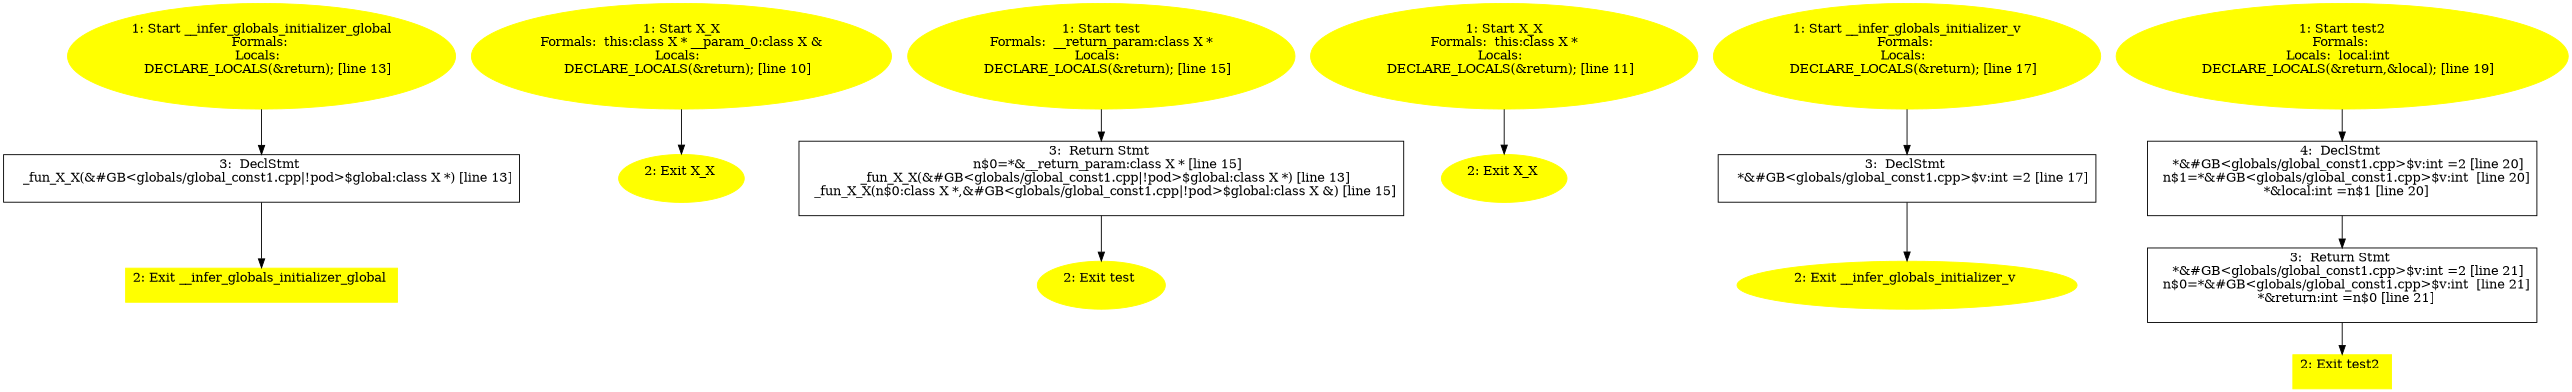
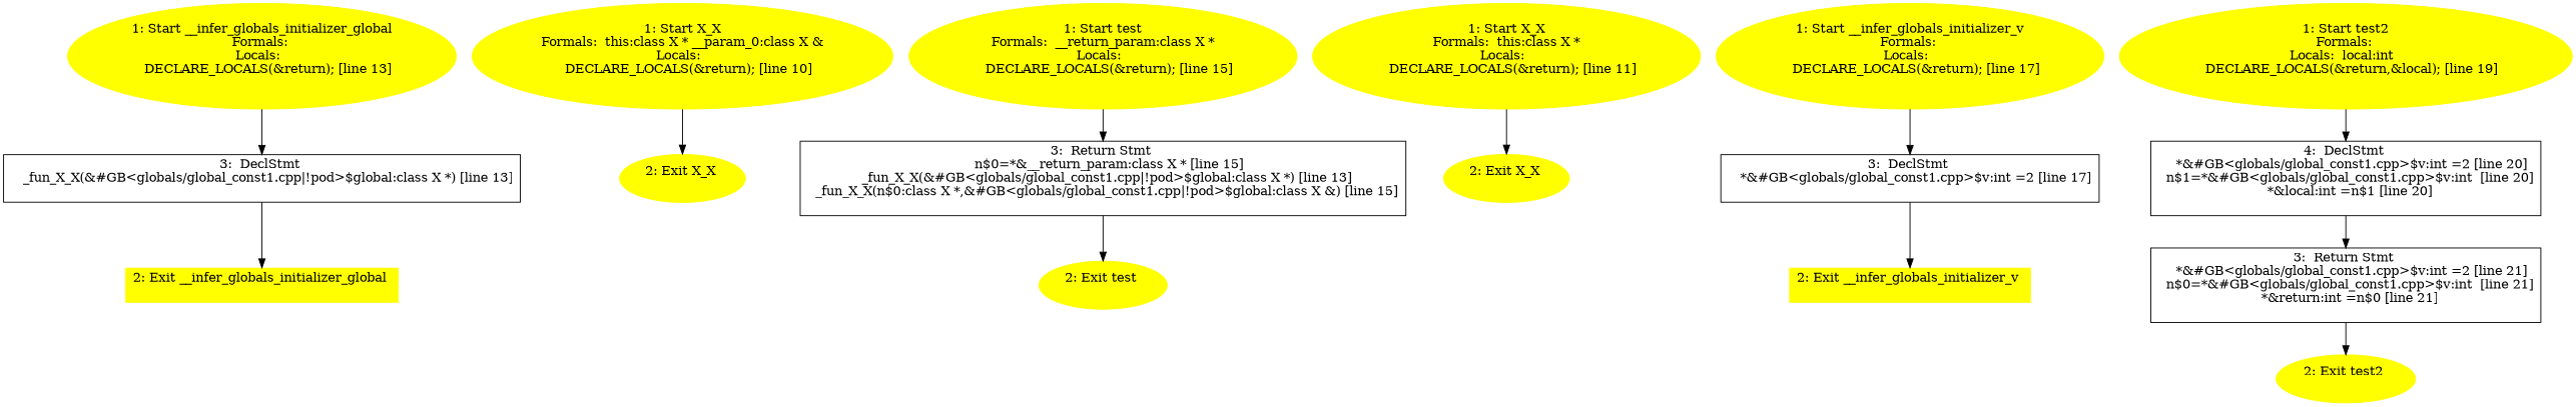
  digraph {
    node [color=yellow style=filled]
    n1 [label="3:  DeclStmt \n   _fun_X_X(&#GB<globals/global_const1.cpp|!pod>$global:class X *) [line 13]\n " shape=box color="" style=""]
    n2 [label="2: Exit __infer_globals_initializer_global \n  " shape=box]
    n3 [label="1: Start __infer_globals_initializer_global\nFormals: \nLocals:  \n   DECLARE_LOCALS(&return); [line 13]\n "]
    n4 [label="2: Exit X_X \n  "]
    n5 [label="1: Start X_X\nFormals:  this:class X * __param_0:class X &\nLocals:  \n   DECLARE_LOCALS(&return); [line 10]\n "]
    n6 [label="3:  Return Stmt \n   n$0=*&__return_param:class X * [line 15]\n  _fun_X_X(&#GB<globals/global_const1.cpp|!pod>$global:class X *) [line 13]\n  _fun_X_X(n$0:class X *,&#GB<globals/global_const1.cpp|!pod>$global:class X &) [line 15]\n " shape=box color="" style=""]
    n7 [label="2: Exit test \n  "]
    n8 [label="1: Start test\nFormals:  __return_param:class X *\nLocals:  \n   DECLARE_LOCALS(&return); [line 15]\n "]
    n9 [label="2: Exit X_X \n  "]
    n10 [label="1: Start X_X\nFormals:  this:class X *\nLocals:  \n   DECLARE_LOCALS(&return); [line 11]\n "]
    n11 [label="3:  DeclStmt \n   *&#GB<globals/global_const1.cpp>$v:int =2 [line 17]\n " shape=box color="" style=""]
-   n12 [label="2: Exit __infer_globals_initializer_v \n  "]
+   n12 [label="2: Exit __infer_globals_initializer_v \n  " shape=box]
    n13 [label="1: Start __infer_globals_initializer_v\nFormals: \nLocals:  \n   DECLARE_LOCALS(&return); [line 17]\n "]
    n14 [label="4:  DeclStmt \n   *&#GB<globals/global_const1.cpp>$v:int =2 [line 20]\n  n$1=*&#GB<globals/global_const1.cpp>$v:int  [line 20]\n  *&local:int =n$1 [line 20]\n " shape=box color="" style=""]
    n15 [label="3:  Return Stmt \n   *&#GB<globals/global_const1.cpp>$v:int =2 [line 21]\n  n$0=*&#GB<globals/global_const1.cpp>$v:int  [line 21]\n  *&return:int =n$0 [line 21]\n " shape=box color="" style=""]
-   n16 [label="2: Exit test2 \n  " shape=box]
+   n16 [label="2: Exit test2 \n  "]
    n17 [label="1: Start test2\nFormals: \nLocals:  local:int  \n   DECLARE_LOCALS(&return,&local); [line 19]\n "]
    n1 -> n2
    n3 -> n1
    n5 -> n4
    n6 -> n7
    n8 -> n6
    n10 -> n9
    n11 -> n12
    n13 -> n11
    n14 -> n15
    n15 -> n16
    n17 -> n14
  }
